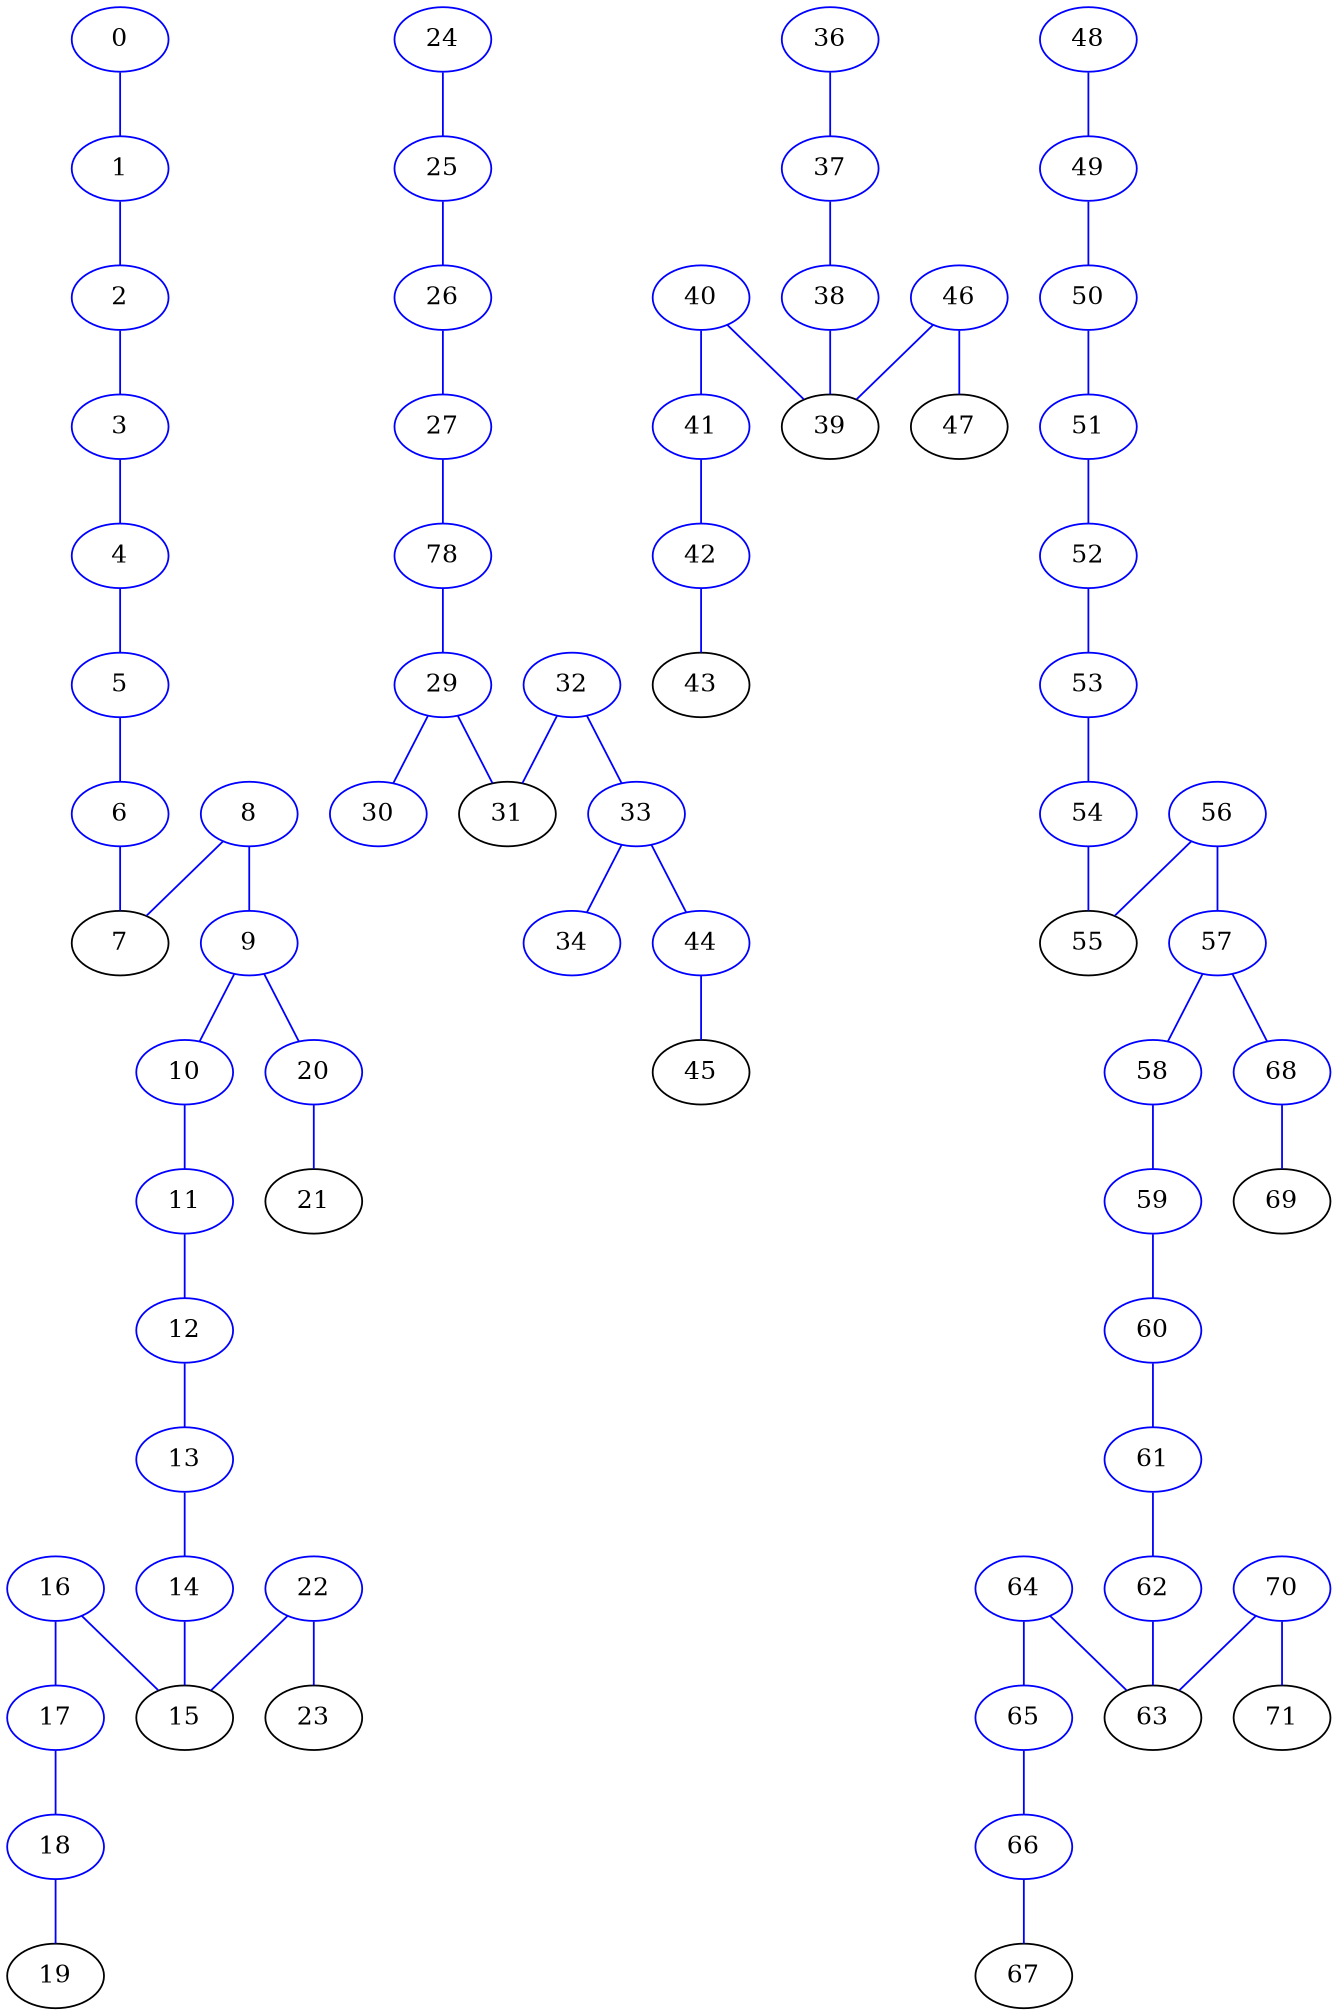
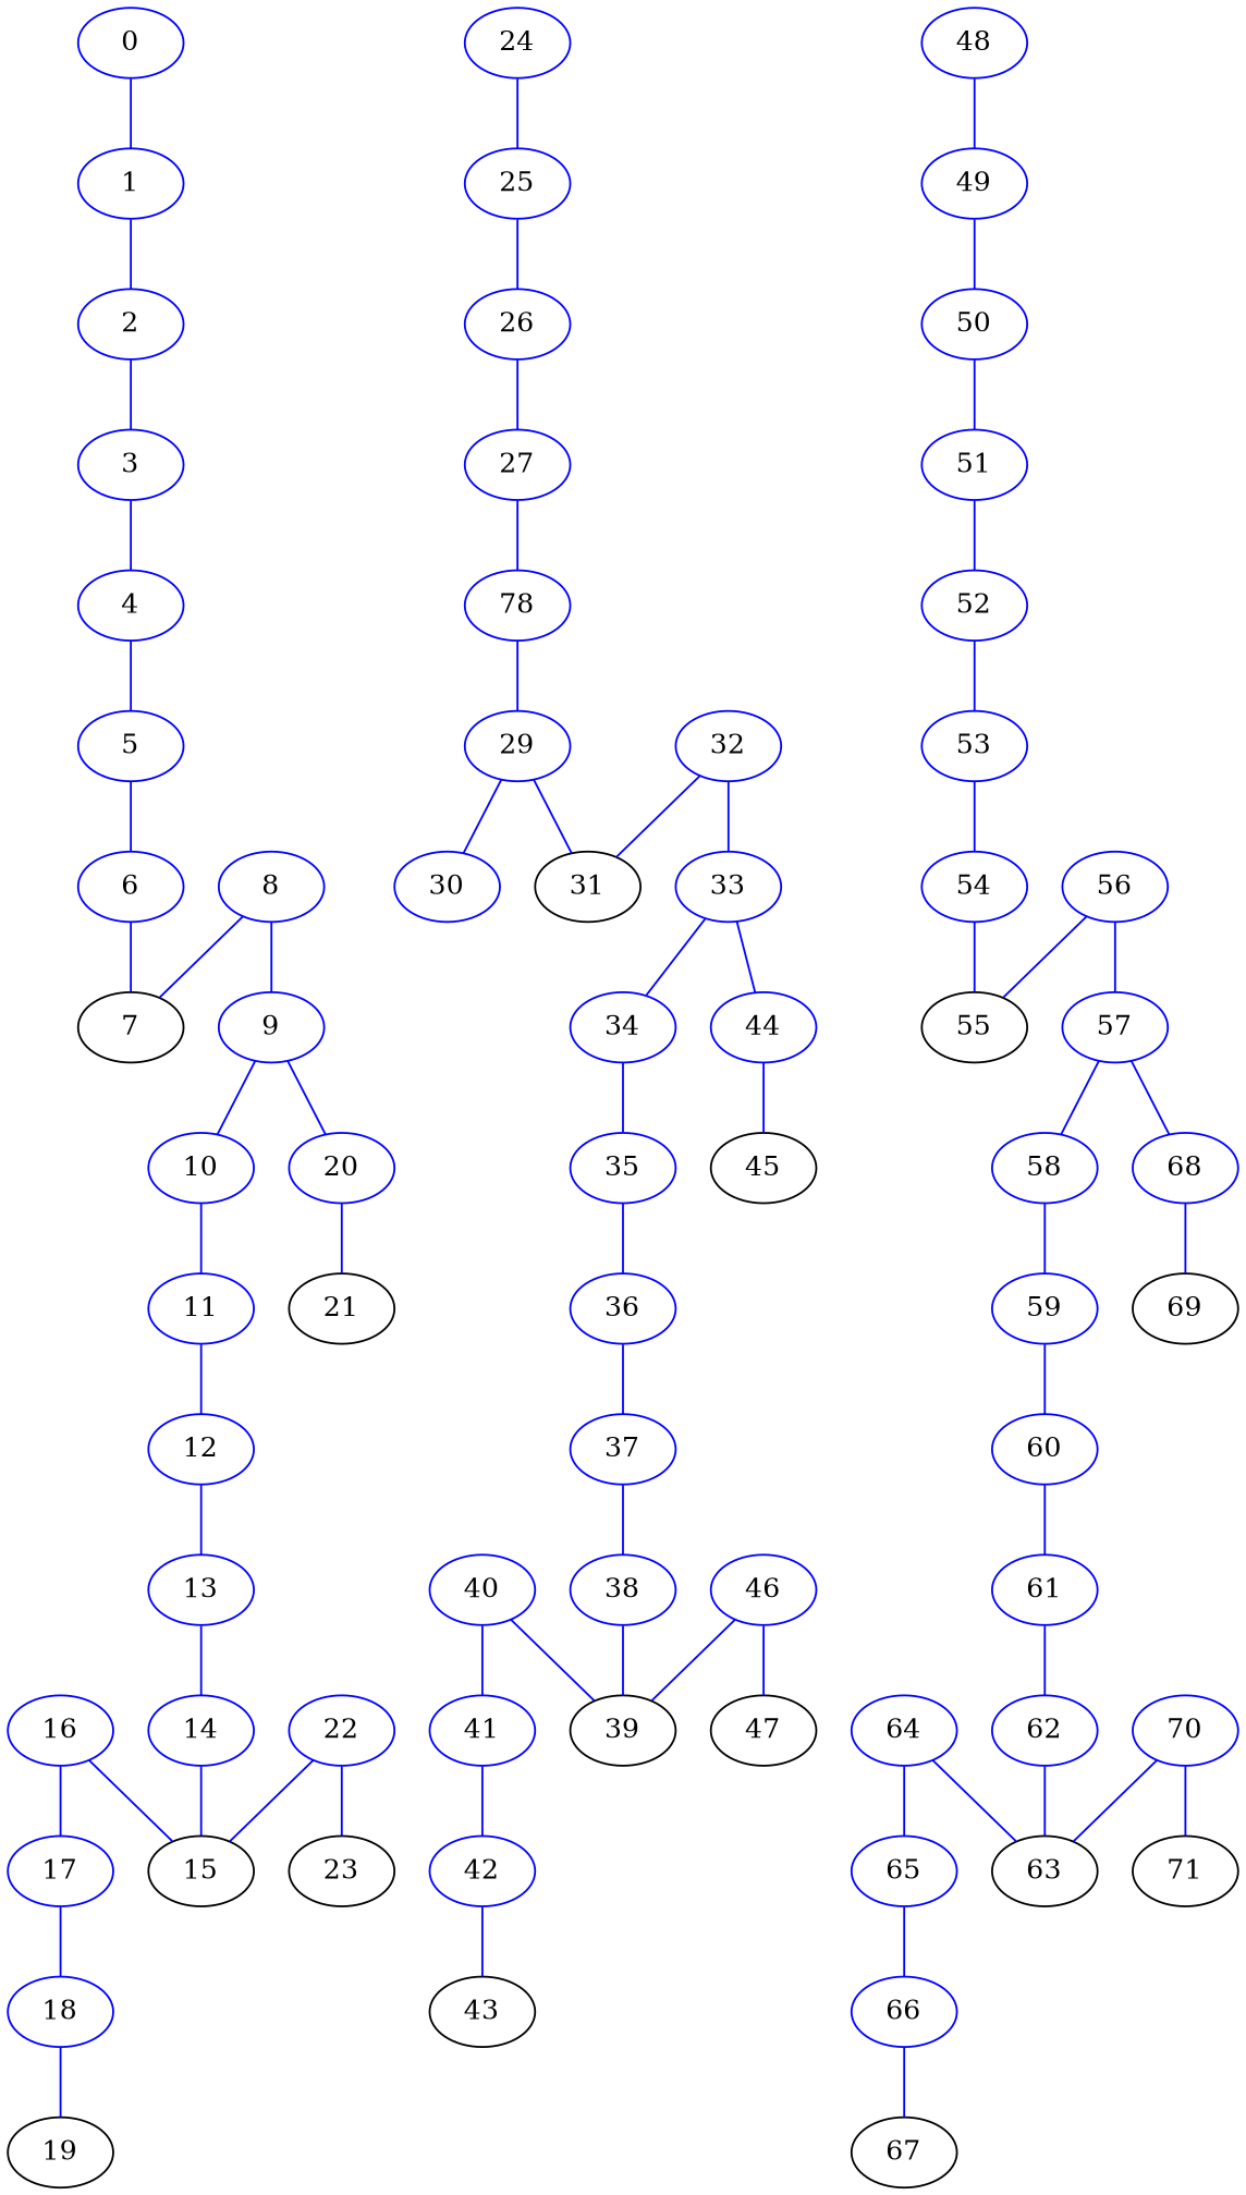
  strict graph {
    node [color=blue]
    edge [color=blue]
    0
    1
    2
    3
    4
    5
    6
    7 [color=""]
    8
    9
    10
    20
    11
    21 [color=""]
    12
    13
    14
    15 [color=""]
    16
    17
    18
    19 [color=""]
    22
    23 [color=""]
    24
    25
    26
    27
    n29 [label=78]
    29
    30
    31 [color=""]
    32
    33
    34
    44
+   35
    45 [color=""]
    36
    37
    38
    39 [color=""]
    40
    41
    42
    43 [color=""]
    46
    47 [color=""]
    48
    49
    50
    51
    52
    53
    54
    55 [color=""]
    56
    57
    58
    68
    59
    69 [color=""]
    60
    61
    62
    63 [color=""]
    64
    65
    66
    67 [color=""]
    70
    71 [color=""]
    0 -- 1
    1 -- 2
    2 -- 3
    3 -- 4
    4 -- 5
    5 -- 6
    6 -- 7
    8 -- 7
    8 -- 9
    9 -- 10
    9 -- 20
    10 -- 11
    20 -- 21
    11 -- 12
    12 -- 13
    13 -- 14
    14 -- 15
    16 -- 15
    16 -- 17
    17 -- 18
    18 -- 19
    22 -- 15
    22 -- 23
    24 -- 25
    25 -- 26
    26 -- 27
    27 -- n29
    n29 -- 29
    29 -- 30
    29 -- 31
    32 -- 31
    32 -- 33
    33 -- 34
    33 -- 44
+   34 -- 35
    44 -- 45
+   35 -- 36
    36 -- 37
    37 -- 38
    38 -- 39
    40 -- 39
    40 -- 41
    41 -- 42
    42 -- 43
    46 -- 39
    46 -- 47
    48 -- 49
    49 -- 50
    50 -- 51
    51 -- 52
    52 -- 53
    53 -- 54
    54 -- 55
    56 -- 55
    56 -- 57
    57 -- 58
    57 -- 68
    58 -- 59
    68 -- 69
    59 -- 60
    60 -- 61
    61 -- 62
    62 -- 63
    64 -- 63
    64 -- 65
    65 -- 66
    66 -- 67
    70 -- 63
    70 -- 71
  }
